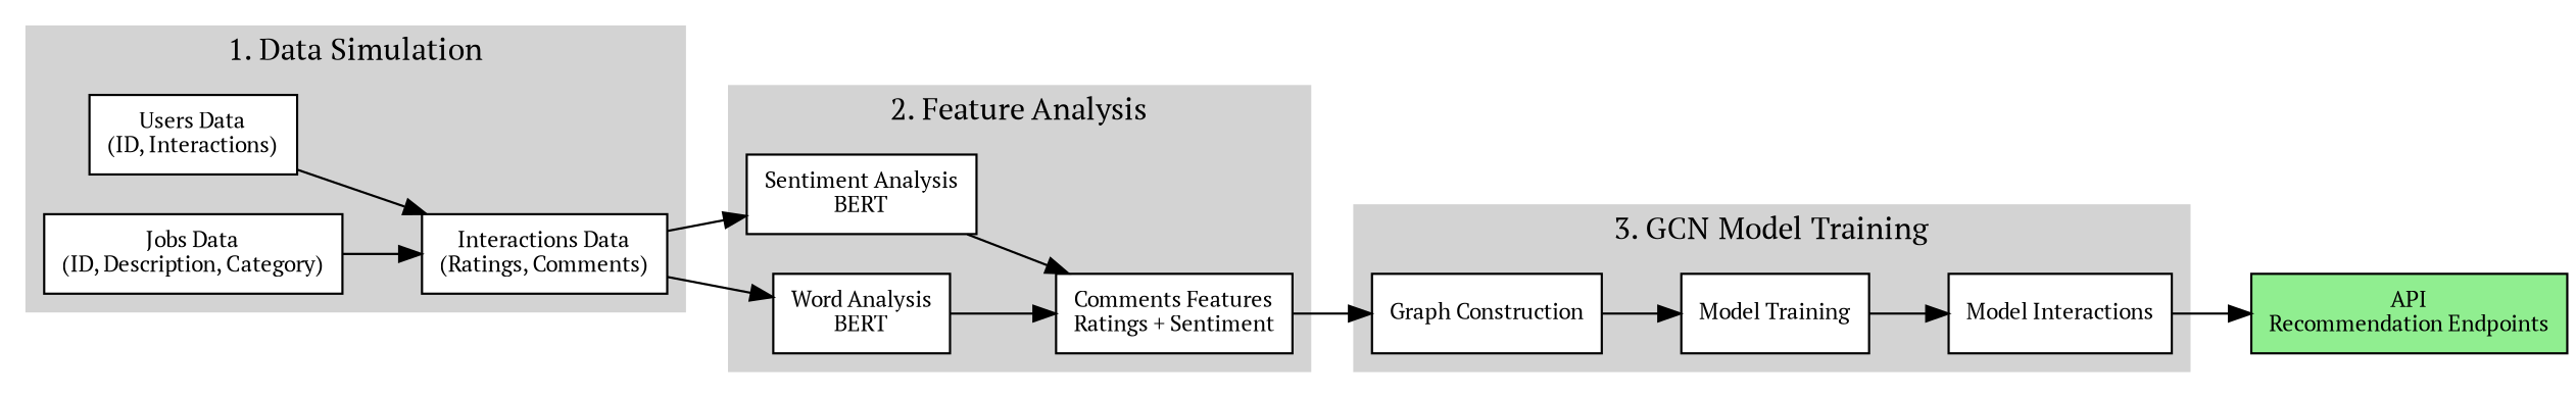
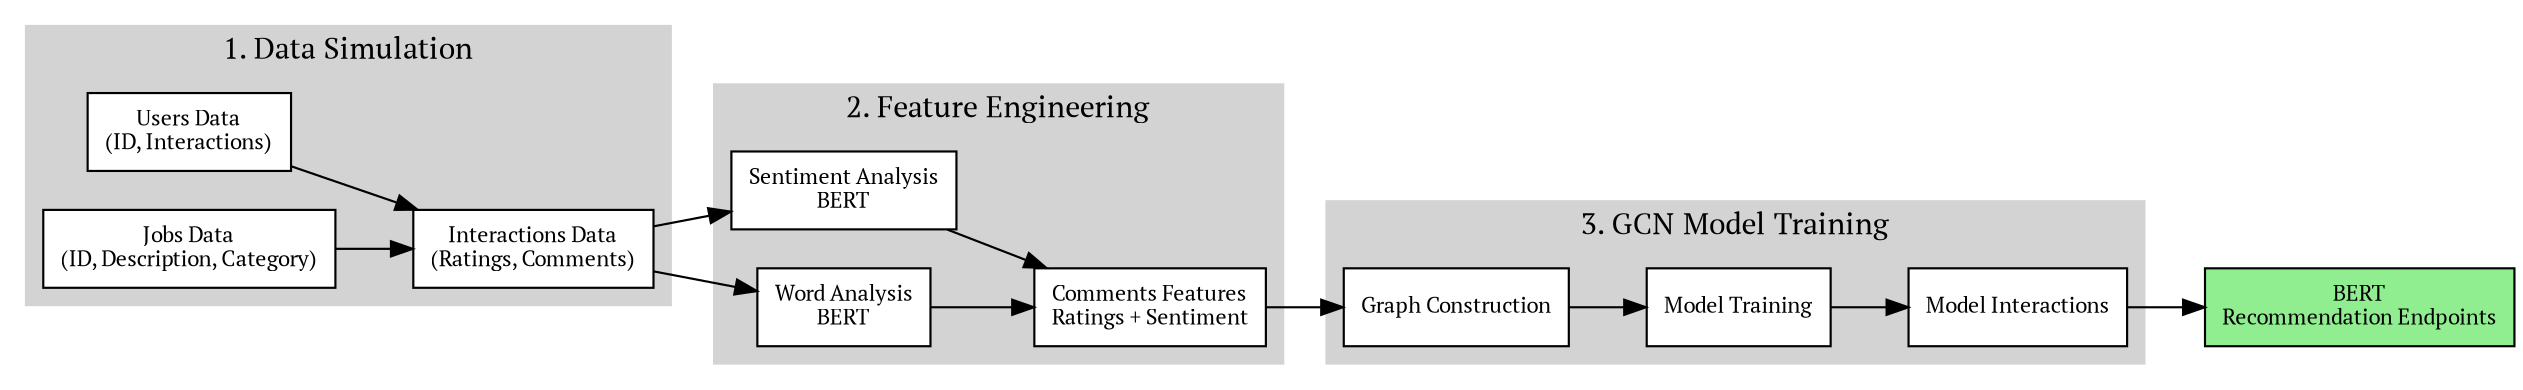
  digraph {
    fontname="PT Serif"
    rankdir=LR
    node [fillcolor=white fontname="PT Serif" fontsize=10 shape=box style=filled]
    edge [fontname="PT Serif" fontsize=8]
    n1 [label="Users Data\n(ID, Interactions)"]
    n2 [label="Interactions Data\n(Ratings, Comments)"]
    n3 [label="Jobs Data\n(ID, Description, Category)"]
    n4 [label="Sentiment Analysis\nBERT"]
    n5 [label="Comments Features\nRatings + Sentiment"]
    n6 [label="Word Analysis\nBERT"]
    n7 [label="Graph Construction"]
    n8 [label="Model Training"]
    n9 [label="Model Interactions"]
-   n10 [fillcolor=lightgreen label="API\nRecommendation Endpoints"]
+   n10 [fillcolor=lightgreen label="BERT\nRecommendation Endpoints"]
    subgraph cluster_1 {
      color=lightgrey
      label="1. Data Simulation"
      style=filled
      n1
      n2
      n3
    }
    subgraph cluster_2 {
      color=lightgrey
-     label="2. Feature Analysis"
+     label="2. Feature Engineering"
      style=filled
      n4
      n5
      n6
    }
    subgraph cluster_3 {
      color=lightgrey
      label="3. GCN Model Training"
      style=filled
      n7
      n8
      n9
    }
    n1 -> n2
    n2 -> n4
    n2 -> n6
    n3 -> n2
    n4 -> n5
    n5 -> n7
    n6 -> n5
    n7 -> n8
    n8 -> n9
    n9 -> n10
  }
